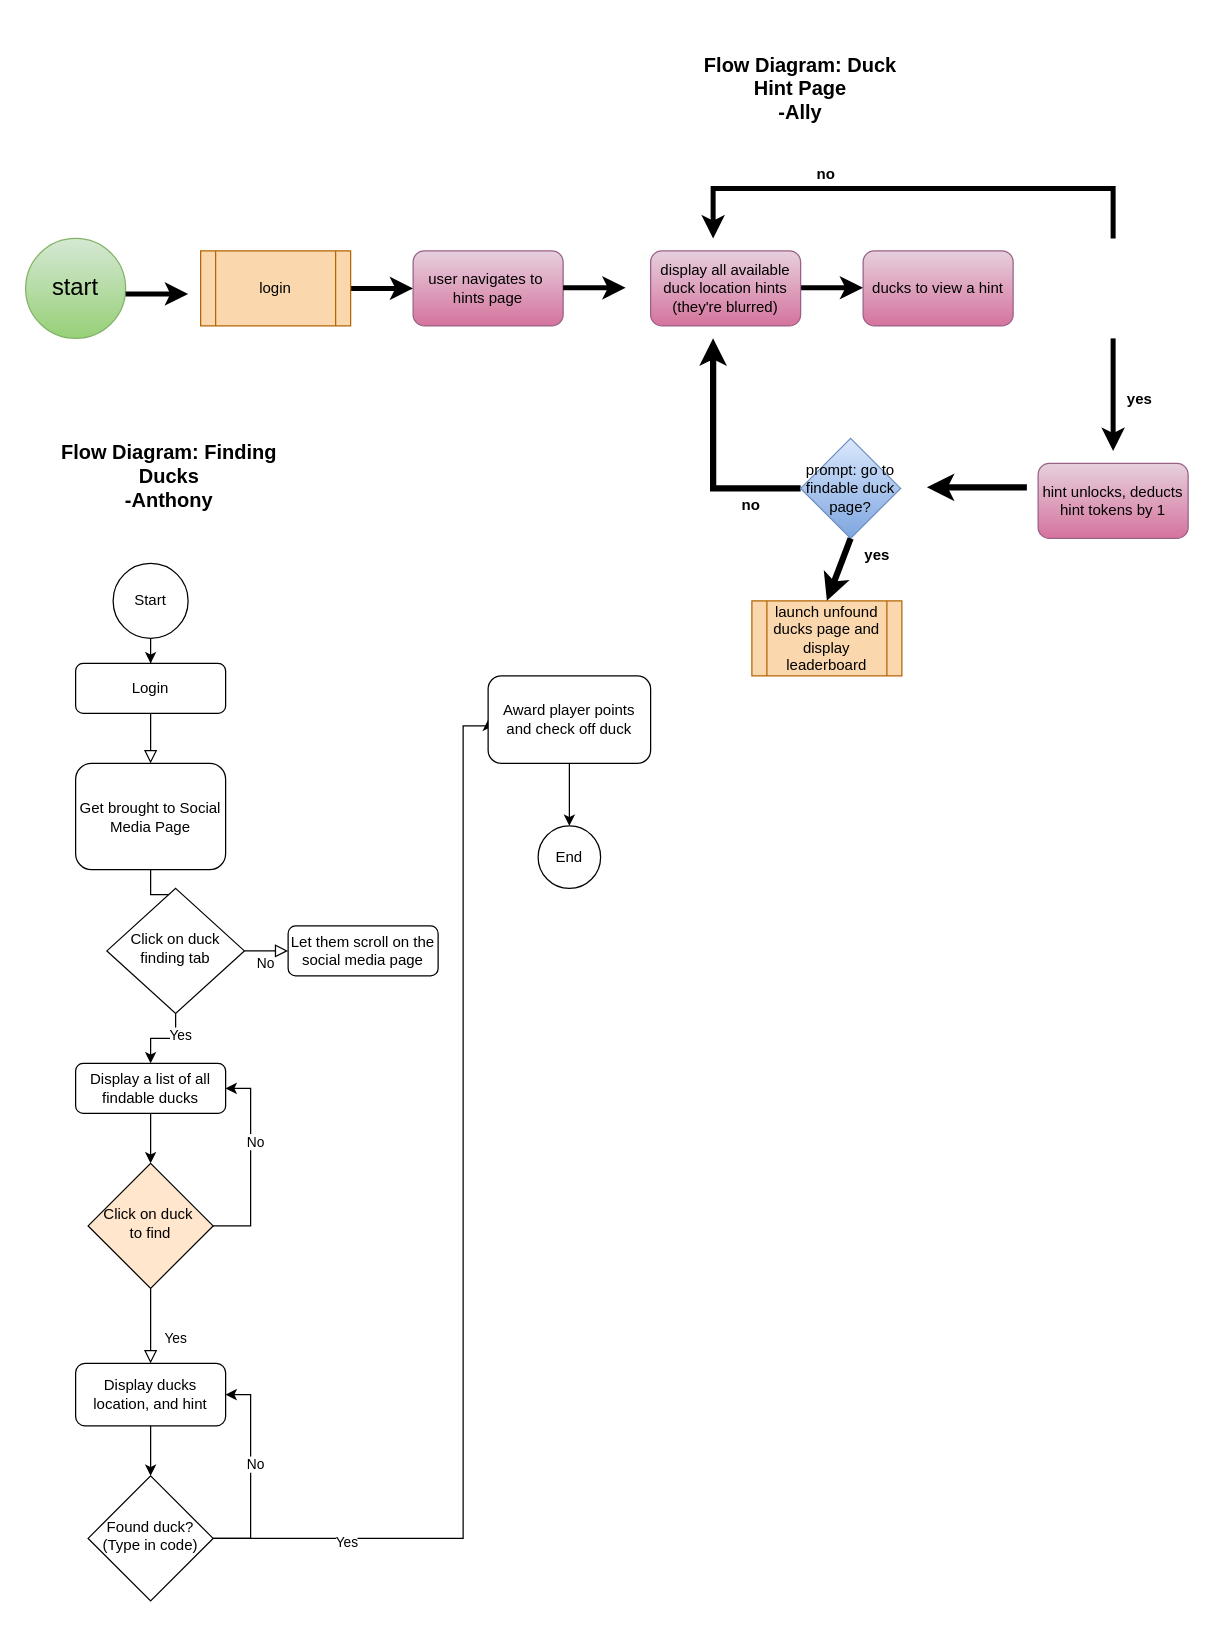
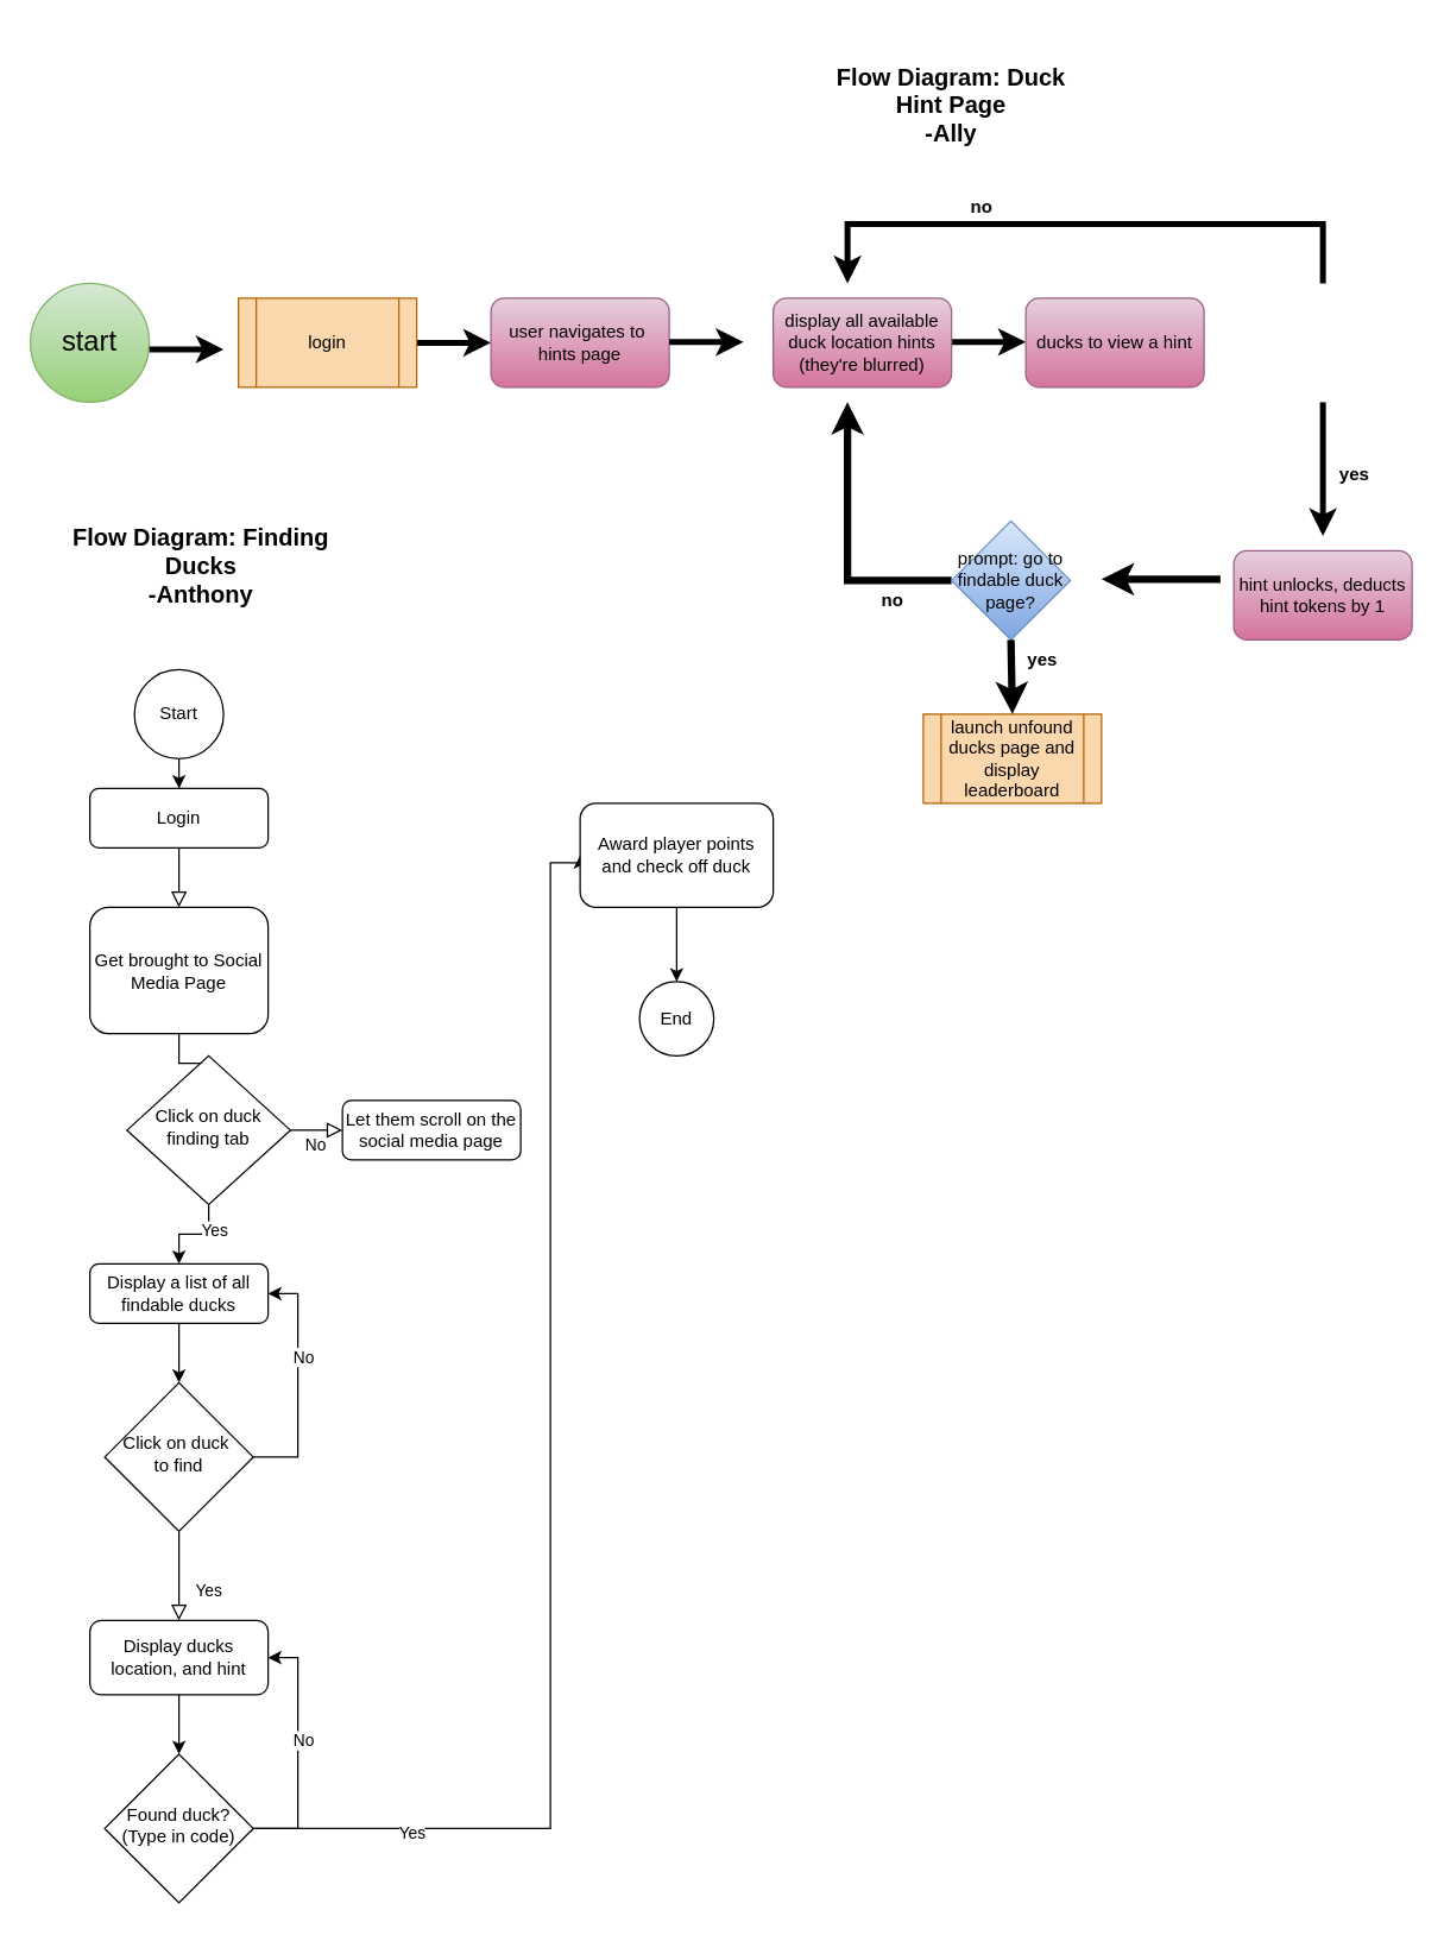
  <mxCell id="0" />
  <mxCell id="1" parent="0" />
  <mxCell id="2" value="&lt;font style=&quot;font-size: 19px;&quot;&gt;&lt;font style=&quot;&quot;&gt;star&lt;/font&gt;t&lt;/font&gt;" style="ellipse;whiteSpace=wrap;html=1;aspect=fixed;fillColor=#d5e8d4;gradientColor=#97d077;strokeColor=#82b366;" vertex="1" parent="1"><mxGeometry x="20" y="190" width="80" height="80" as="geometry" /></mxCell>
  <mxCell id="3" value="" style="endArrow=classic;html=1;rounded=0;strokeWidth=4;" edge="1" parent="1"><mxGeometry width="50" height="50" relative="1" as="geometry"><mxPoint x="280" y="230" as="sourcePoint" /><mxPoint x="330" y="230" as="targetPoint" /></mxGeometry></mxCell>
  <mxCell id="4" value="user navigates to&amp;nbsp;&lt;div&gt;hints page&lt;/div&gt;" style="rounded=1;whiteSpace=wrap;html=1;fillColor=#e6d0de;strokeColor=#996185;gradientColor=#d5739d;" vertex="1" parent="1"><mxGeometry x="330" y="200" width="120" height="60" as="geometry" /></mxCell>
  <mxCell id="5" value="" style="endArrow=classic;html=1;rounded=0;strokeWidth=4;" edge="1" parent="1"><mxGeometry width="50" height="50" relative="1" as="geometry"><mxPoint x="640" y="229.5" as="sourcePoint" /><mxPoint x="690" y="229.5" as="targetPoint" /></mxGeometry></mxCell>
  <mxCell id="6" value="" style="endArrow=classic;html=1;rounded=0;strokeWidth=4;" edge="1" parent="1"><mxGeometry width="50" height="50" relative="1" as="geometry"><mxPoint x="890" y="270" as="sourcePoint" /><mxPoint x="890" y="360" as="targetPoint" /></mxGeometry></mxCell>
  <mxCell id="7" value="&lt;font style=&quot;font-size: 12px;&quot;&gt;no&lt;/font&gt;" style="text;strokeColor=none;fillColor=none;html=1;fontSize=24;fontStyle=1;verticalAlign=middle;align=center;" vertex="1" parent="1"><mxGeometry x="630" y="130" width="60" height="10" as="geometry" /></mxCell>
  <mxCell id="8" value="" style="endArrow=classic;html=1;rounded=0;strokeWidth=4;" edge="1" parent="1"><mxGeometry width="50" height="50" relative="1" as="geometry"><mxPoint x="890" y="190" as="sourcePoint" /><mxPoint x="570" y="190" as="targetPoint" /><Array as="points"><mxPoint x="890" y="150" /><mxPoint x="570" y="150" /></Array></mxGeometry></mxCell>
  <mxCell id="9" value="hint unlocks, deducts hint tokens by 1" style="rounded=1;whiteSpace=wrap;html=1;fillColor=#e6d0de;gradientColor=#d5739d;strokeColor=#996185;" vertex="1" parent="1"><mxGeometry x="830" y="370" width="120" height="60" as="geometry" /></mxCell>
  <mxCell id="10" value="login" style="shape=process;whiteSpace=wrap;html=1;backgroundOutline=1;fillColor=#fad7ac;strokeColor=#b46504;" vertex="1" parent="1"><mxGeometry x="160" y="200" width="120" height="60" as="geometry" /></mxCell>
  <mxCell id="11" value="" style="endArrow=classic;html=1;rounded=0;strokeWidth=4;" edge="1" parent="1"><mxGeometry width="50" height="50" relative="1" as="geometry"><mxPoint x="100" y="234.47" as="sourcePoint" /><mxPoint x="150" y="234.47" as="targetPoint" /></mxGeometry></mxCell>
  <mxCell id="12" value="&lt;font style=&quot;font-size: 12px;&quot;&gt;yes&lt;/font&gt;" style="text;strokeColor=none;fillColor=none;html=1;fontSize=24;fontStyle=1;verticalAlign=middle;align=center;" vertex="1" parent="1"><mxGeometry x="881" y="310" width="60" height="10" as="geometry" /></mxCell>
  <mxCell id="13" value="display all available duck location hints (they're blurred)" style="rounded=1;whiteSpace=wrap;html=1;fillColor=#e6d0de;strokeColor=#996185;gradientColor=#d5739d;" vertex="1" parent="1"><mxGeometry x="520" y="200" width="120" height="60" as="geometry" /></mxCell>
  <mxCell id="14" value="" style="endArrow=classic;html=1;rounded=0;strokeWidth=4;" edge="1" parent="1"><mxGeometry width="50" height="50" relative="1" as="geometry"><mxPoint x="450" y="229.57" as="sourcePoint" /><mxPoint x="500" y="229.57" as="targetPoint" /></mxGeometry></mxCell>
  <mxCell id="15" value="ducks to view a hint" style="rounded=1;whiteSpace=wrap;html=1;fillColor=#e6d0de;gradientColor=#d5739d;strokeColor=#996185;" vertex="1" parent="1"><mxGeometry x="690" y="200" width="120" height="60" as="geometry" /></mxCell>
  <mxCell id="16" value="" style="endArrow=classic;html=1;rounded=0;strokeWidth=5;" edge="1" parent="1"><mxGeometry width="50" height="50" relative="1" as="geometry"><mxPoint x="640" y="390" as="sourcePoint" /><mxPoint x="570" y="270" as="targetPoint" /><Array as="points"><mxPoint x="570" y="390" /></Array></mxGeometry></mxCell>
  <mxCell id="17" value="prompt: go to findable duck page?" style="rhombus;whiteSpace=wrap;html=1;fillColor=#dae8fc;gradientColor=#7ea6e0;strokeColor=#6c8ebf;" vertex="1" parent="1"><mxGeometry x="640" y="350" width="80" height="80" as="geometry" /></mxCell>
  <mxCell id="18" value="&lt;font style=&quot;font-size: 12px;&quot;&gt;no&lt;/font&gt;" style="text;strokeColor=none;fillColor=none;html=1;fontSize=24;fontStyle=1;verticalAlign=middle;align=center;" vertex="1" parent="1"><mxGeometry x="560" y="390" width="80" height="20" as="geometry" /></mxCell>
  <mxCell id="19" value="" style="endArrow=classic;html=1;rounded=0;strokeWidth=5;" edge="1" parent="1"><mxGeometry width="50" height="50" relative="1" as="geometry"><mxPoint x="821" y="389.17" as="sourcePoint" /><mxPoint x="741" y="389.17" as="targetPoint" /></mxGeometry></mxCell>
- <mxCell id="20" value="launch unfound ducks page and display leaderboard" style="shape=process;whiteSpace=wrap;html=1;backgroundOutline=1;fillColor=#fad7ac;strokeColor=#b46504;" vertex="1" parent="1"><mxGeometry x="601" y="480" width="120" height="60" as="geometry" /></mxCell>
+ <mxCell id="20" value="launch unfound ducks page and display leaderboard" style="shape=process;whiteSpace=wrap;html=1;backgroundOutline=1;fillColor=#fad7ac;strokeColor=#b46504;" vertex="1" parent="1"><mxGeometry x="621" y="480" width="120" height="60" as="geometry" /></mxCell>
  <mxCell id="21" value="" style="endArrow=classic;html=1;rounded=0;strokeWidth=5;exitX=0.5;exitY=1;exitDx=0;exitDy=0;entryX=0.5;entryY=0;entryDx=0;entryDy=0;" edge="1" parent="1" source="17" target="20"><mxGeometry width="50" height="50" relative="1" as="geometry"><mxPoint x="780" y="450" as="sourcePoint" /><mxPoint x="680" y="470" as="targetPoint" /></mxGeometry></mxCell>
  <mxCell id="22" value="&lt;font style=&quot;font-size: 12px;&quot;&gt;yes&lt;/font&gt;" style="text;strokeColor=none;fillColor=none;html=1;fontSize=24;fontStyle=1;verticalAlign=middle;align=center;" vertex="1" parent="1"><mxGeometry x="661" y="430" width="80" height="20" as="geometry" /></mxCell>
  <mxCell id="23" value="&lt;font style=&quot;font-size: 16px;&quot;&gt;&lt;b&gt;Flow Diagram: Duck Hint Page&lt;/b&gt;&lt;/font&gt;&lt;div&gt;&lt;font style=&quot;font-size: 16px;&quot;&gt;&lt;b&gt;-Ally&lt;/b&gt;&lt;/font&gt;&lt;/div&gt;" style="text;html=1;align=center;verticalAlign=middle;whiteSpace=wrap;rounded=0;strokeWidth=4;" vertex="1" parent="1"><mxGeometry x="545" y="20" width="190" height="100" as="geometry" /></mxCell>
  <mxCell id="24" value="" style="rounded=0;html=1;jettySize=auto;orthogonalLoop=1;fontSize=11;endArrow=block;endFill=0;endSize=8;strokeWidth=1;shadow=0;labelBackgroundColor=none;edgeStyle=orthogonalEdgeStyle;" edge="1" parent="1" source="40" target="29"><mxGeometry relative="1" as="geometry" /></mxCell>
  <mxCell id="25" value="Login" style="rounded=1;whiteSpace=wrap;html=1;fontSize=12;glass=0;strokeWidth=1;shadow=0;" vertex="1" parent="1"><mxGeometry x="60" y="530" width="120" height="40" as="geometry" /></mxCell>
  <mxCell id="26" value="No" style="edgeStyle=orthogonalEdgeStyle;rounded=0;html=1;jettySize=auto;orthogonalLoop=1;fontSize=11;endArrow=block;endFill=0;endSize=8;strokeWidth=1;shadow=0;labelBackgroundColor=none;" edge="1" parent="1" source="29" target="30"><mxGeometry y="10" relative="1" as="geometry"><mxPoint as="offset" /></mxGeometry></mxCell>
  <mxCell id="27" value="" style="edgeStyle=orthogonalEdgeStyle;rounded=0;orthogonalLoop=1;jettySize=auto;html=1;" edge="1" parent="1" source="29" target="42"><mxGeometry relative="1" as="geometry" /></mxCell>
  <mxCell id="28" value="&lt;div&gt;&lt;span style=&quot;background-color: light-dark(#ffffff, var(--ge-dark-color, #121212)); color: light-dark(rgb(0, 0, 0), rgb(255, 255, 255));&quot;&gt;Yes&lt;/span&gt;&lt;/div&gt;" style="edgeLabel;html=1;align=center;verticalAlign=middle;resizable=0;points=[];" vertex="1" connectable="0" parent="27"><mxGeometry x="-0.433" y="3" relative="1" as="geometry"><mxPoint as="offset" /></mxGeometry></mxCell>
  <mxCell id="29" value="Click on duck finding tab" style="rhombus;whiteSpace=wrap;html=1;shadow=0;fontFamily=Helvetica;fontSize=12;align=center;strokeWidth=1;spacing=6;spacingTop=-4;" vertex="1" parent="1"><mxGeometry x="85" y="710" width="110" height="100" as="geometry" /></mxCell>
  <mxCell id="30" value="Let them scroll on the social media page" style="rounded=1;whiteSpace=wrap;html=1;fontSize=12;glass=0;strokeWidth=1;shadow=0;" vertex="1" parent="1"><mxGeometry x="230" y="740" width="120" height="40" as="geometry" /></mxCell>
  <mxCell id="31" value="Yes" style="rounded=0;html=1;jettySize=auto;orthogonalLoop=1;fontSize=11;endArrow=block;endFill=0;endSize=8;strokeWidth=1;shadow=0;labelBackgroundColor=none;edgeStyle=orthogonalEdgeStyle;" edge="1" parent="1" source="34" target="36"><mxGeometry x="0.333" y="20" relative="1" as="geometry"><mxPoint as="offset" /></mxGeometry></mxCell>
  <mxCell id="32" style="edgeStyle=orthogonalEdgeStyle;rounded=0;orthogonalLoop=1;jettySize=auto;html=1;entryX=1;entryY=0.5;entryDx=0;entryDy=0;" edge="1" parent="1" source="34" target="42"><mxGeometry relative="1" as="geometry"><Array as="points"><mxPoint x="200" y="980" /><mxPoint x="200" y="870" /></Array></mxGeometry></mxCell>
  <mxCell id="33" value="No" style="edgeLabel;html=1;align=center;verticalAlign=middle;resizable=0;points=[];" vertex="1" connectable="0" parent="32"><mxGeometry x="0.222" y="-3" relative="1" as="geometry"><mxPoint as="offset" /></mxGeometry></mxCell>
- <mxCell id="34" value="Click on duck&amp;nbsp;&lt;div&gt;to find&lt;/div&gt;" style="rhombus;whiteSpace=wrap;html=1;shadow=0;fontFamily=Helvetica;fontSize=12;align=center;strokeWidth=1;spacing=6;spacingTop=-4;fillColor=#ffe6cc;" vertex="1" parent="1"><mxGeometry x="70" y="930" width="100" height="100" as="geometry" /></mxCell>
+ <mxCell id="34" value="Click on duck&amp;nbsp;&lt;div&gt;to find&lt;/div&gt;" style="rhombus;whiteSpace=wrap;html=1;shadow=0;fontFamily=Helvetica;fontSize=12;align=center;strokeWidth=1;spacing=6;spacingTop=-4;" vertex="1" parent="1"><mxGeometry x="70" y="930" width="100" height="100" as="geometry" /></mxCell>
  <mxCell id="35" value="" style="edgeStyle=orthogonalEdgeStyle;rounded=0;orthogonalLoop=1;jettySize=auto;html=1;" edge="1" parent="1" source="36" target="47"><mxGeometry relative="1" as="geometry" /></mxCell>
  <mxCell id="36" value="Display ducks location, and hint" style="rounded=1;whiteSpace=wrap;html=1;fontSize=12;glass=0;strokeWidth=1;shadow=0;" vertex="1" parent="1"><mxGeometry x="60" y="1090" width="120" height="50" as="geometry" /></mxCell>
  <mxCell id="37" value="" style="edgeStyle=orthogonalEdgeStyle;rounded=0;orthogonalLoop=1;jettySize=auto;html=1;" edge="1" parent="1" source="38" target="25"><mxGeometry relative="1" as="geometry" /></mxCell>
  <mxCell id="38" value="Start" style="ellipse;whiteSpace=wrap;html=1;aspect=fixed;" vertex="1" parent="1"><mxGeometry x="90" y="450" width="60" height="60" as="geometry" /></mxCell>
  <mxCell id="39" value="" style="rounded=0;html=1;jettySize=auto;orthogonalLoop=1;fontSize=11;endArrow=block;endFill=0;endSize=8;strokeWidth=1;shadow=0;labelBackgroundColor=none;edgeStyle=orthogonalEdgeStyle;" edge="1" parent="1" source="25" target="40"><mxGeometry relative="1" as="geometry"><mxPoint y="570" as="sourcePoint" x="120" /><mxPoint y="650" as="targetPoint" x="120" /></mxGeometry></mxCell>
  <mxCell id="40" value="Get brought to Social Media Page" style="rounded=1;whiteSpace=wrap;html=1;fontSize=12;glass=0;strokeWidth=1;shadow=0;" vertex="1" parent="1"><mxGeometry x="60" y="610" width="120" height="85" as="geometry" /></mxCell>
  <mxCell id="41" value="" style="edgeStyle=orthogonalEdgeStyle;rounded=0;orthogonalLoop=1;jettySize=auto;html=1;" edge="1" parent="1" source="42" target="34"><mxGeometry relative="1" as="geometry" /></mxCell>
  <mxCell id="42" value="Display a list of all findable ducks" style="rounded=1;whiteSpace=wrap;html=1;fontSize=12;glass=0;strokeWidth=1;shadow=0;" vertex="1" parent="1"><mxGeometry x="60" y="850" width="120" height="40" as="geometry" /></mxCell>
  <mxCell id="43" style="edgeStyle=orthogonalEdgeStyle;rounded=0;orthogonalLoop=1;jettySize=auto;html=1;entryX=1;entryY=0.5;entryDx=0;entryDy=0;" edge="1" parent="1" source="47" target="36"><mxGeometry relative="1" as="geometry"><mxPoint x="190" y="1110" as="targetPoint" /><Array as="points"><mxPoint x="200" y="1230" /><mxPoint x="200" y="1115" /></Array></mxGeometry></mxCell>
  <mxCell id="44" value="No" style="edgeLabel;html=1;align=center;verticalAlign=middle;resizable=0;points=[];" vertex="1" connectable="0" parent="43"><mxGeometry x="0.086" y="-3" relative="1" as="geometry"><mxPoint as="offset" /></mxGeometry></mxCell>
  <mxCell id="45" style="edgeStyle=orthogonalEdgeStyle;rounded=0;orthogonalLoop=1;jettySize=auto;html=1;entryX=0;entryY=0.5;entryDx=0;entryDy=0;" edge="1" parent="1" source="47" target="49"><mxGeometry relative="1" as="geometry"><mxPoint x="380" y="520" as="targetPoint" /><Array as="points"><mxPoint x="370" y="1230" /><mxPoint x="370" y="580" /></Array></mxGeometry></mxCell>
  <mxCell id="46" value="Yes" style="edgeLabel;html=1;align=center;verticalAlign=middle;resizable=0;points=[];" vertex="1" connectable="0" parent="45"><mxGeometry x="-0.758" y="-2" relative="1" as="geometry"><mxPoint as="offset" /></mxGeometry></mxCell>
  <mxCell id="47" value="Found duck?&lt;div&gt;(Type in code)&lt;/div&gt;" style="rhombus;whiteSpace=wrap;html=1;shadow=0;fontFamily=Helvetica;fontSize=12;align=center;strokeWidth=1;spacing=6;spacingTop=-4;" vertex="1" parent="1"><mxGeometry x="70" y="1180" width="100" height="100" as="geometry" /></mxCell>
  <mxCell id="48" style="edgeStyle=orthogonalEdgeStyle;rounded=0;orthogonalLoop=1;jettySize=auto;html=1;" edge="1" parent="1" source="49"><mxGeometry relative="1" as="geometry"><mxPoint x="455" y="660" as="targetPoint" /></mxGeometry></mxCell>
  <mxCell id="49" value="Award player points and check off duck" style="rounded=1;whiteSpace=wrap;html=1;" vertex="1" parent="1"><mxGeometry x="390" y="540" width="130" height="70" as="geometry" /></mxCell>
  <mxCell id="50" value="End" style="ellipse;whiteSpace=wrap;html=1;aspect=fixed;" vertex="1" parent="1"><mxGeometry x="430" y="660" width="50" height="50" as="geometry" /></mxCell>
  <mxCell id="51" value="&lt;font style=&quot;font-size: 16px;&quot;&gt;&lt;b&gt;Flow Diagram: Finding Ducks&lt;/b&gt;&lt;/font&gt;&lt;div&gt;&lt;font style=&quot;font-size: 16px;&quot;&gt;&lt;b&gt;-Anthony&lt;/b&gt;&lt;/font&gt;&lt;/div&gt;" style="text;html=1;align=center;verticalAlign=middle;whiteSpace=wrap;rounded=0;strokeWidth=4;" vertex="1" parent="1"><mxGeometry x="40" y="330" width="190" height="100" as="geometry" /></mxCell>
